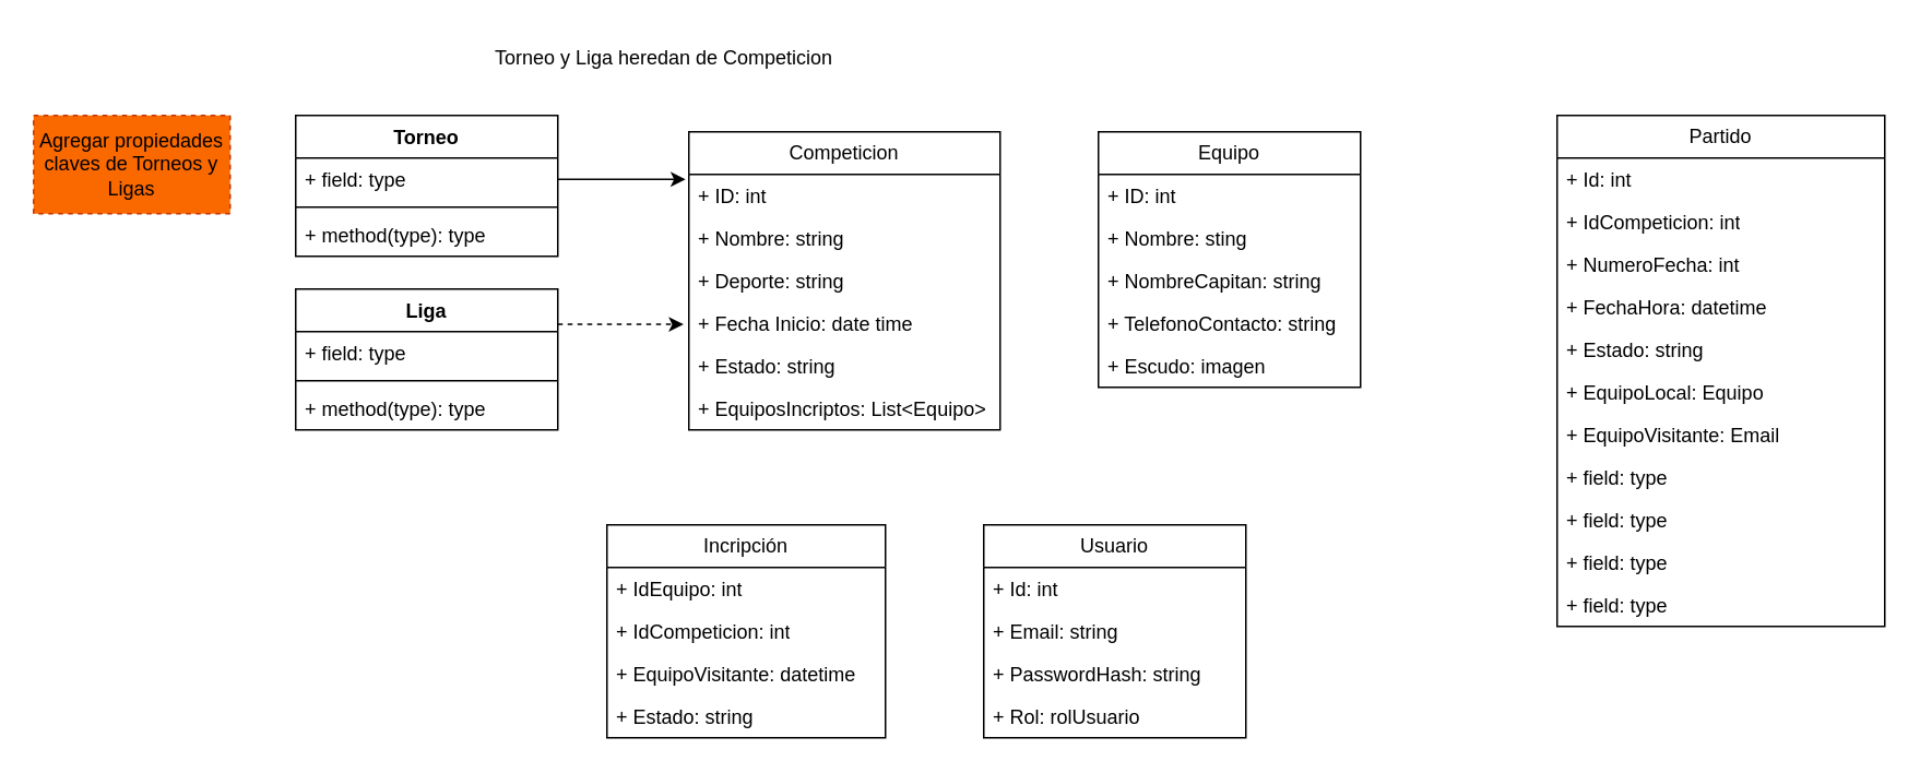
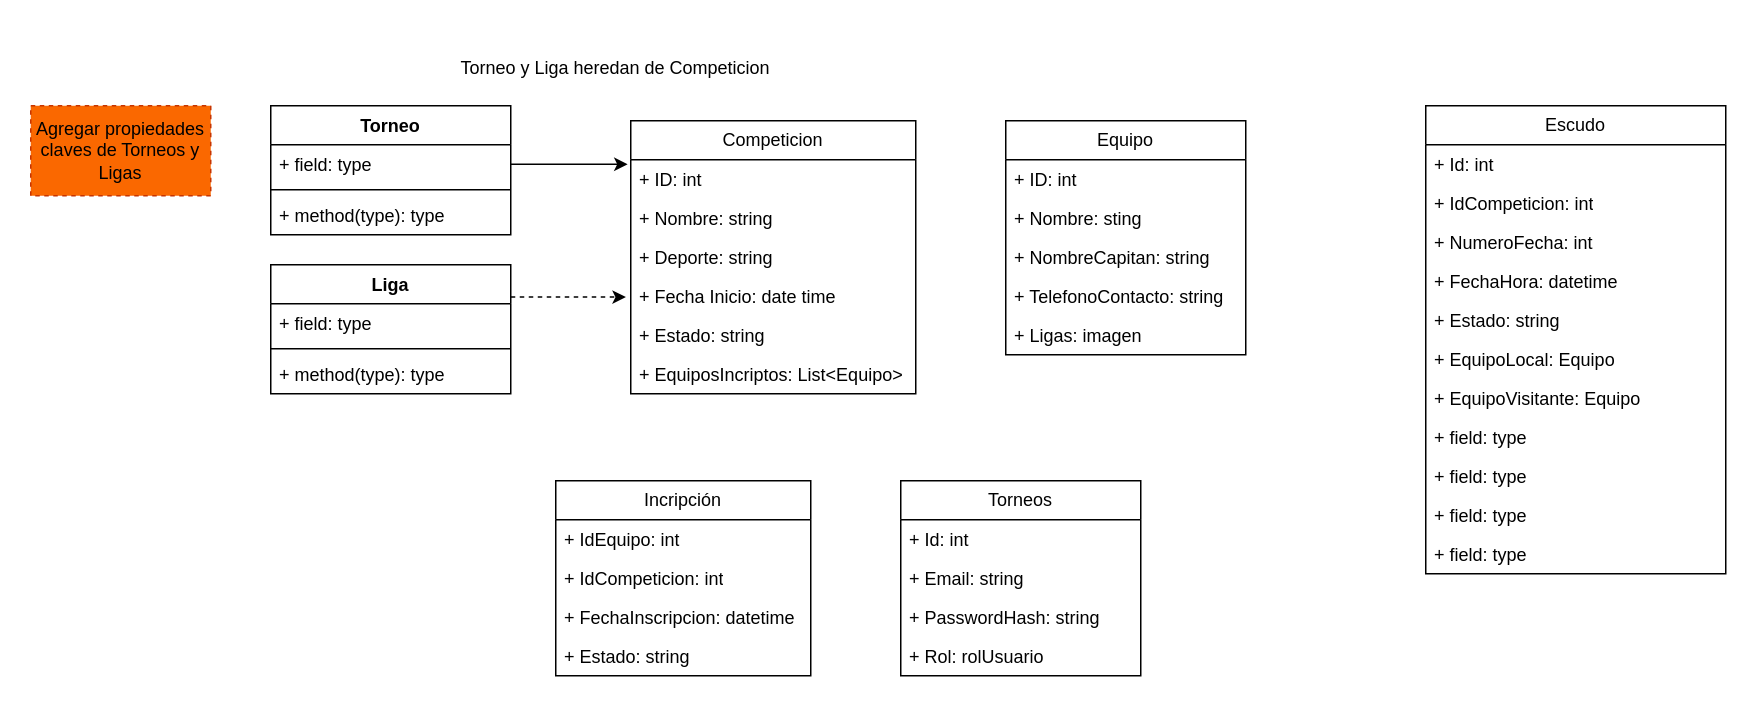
  <mxCell id="0" />
  <mxCell id="1" parent="0" />
  <mxCell id="2" value="Competicion" style="swimlane;fontStyle=0;childLayout=stackLayout;horizontal=1;startSize=26;fillColor=none;horizontalStack=0;resizeParent=1;resizeParentMax=0;resizeLast=0;collapsible=1;marginBottom=0;whiteSpace=wrap;html=1;" parent="1" vertex="1"><mxGeometry x="420" y="80" width="190" height="182" as="geometry" /></mxCell>
  <mxCell id="3" value="+ ID: int" style="text;strokeColor=none;fillColor=none;align=left;verticalAlign=top;spacingLeft=4;spacingRight=4;overflow=hidden;rotatable=0;points=[[0,0.5],[1,0.5]];portConstraint=eastwest;whiteSpace=wrap;html=1;" parent="2" vertex="1"><mxGeometry y="26" width="190" height="26" as="geometry" /></mxCell>
  <mxCell id="4" value="+ Nombre: string" style="text;strokeColor=none;fillColor=none;align=left;verticalAlign=top;spacingLeft=4;spacingRight=4;overflow=hidden;rotatable=0;points=[[0,0.5],[1,0.5]];portConstraint=eastwest;whiteSpace=wrap;html=1;" parent="2" vertex="1"><mxGeometry y="52" width="190" height="26" as="geometry" /></mxCell>
  <mxCell id="5" value="+ Deporte: string" style="text;strokeColor=none;fillColor=none;align=left;verticalAlign=top;spacingLeft=4;spacingRight=4;overflow=hidden;rotatable=0;points=[[0,0.5],[1,0.5]];portConstraint=eastwest;whiteSpace=wrap;html=1;" parent="2" vertex="1"><mxGeometry y="78" width="190" height="26" as="geometry" /></mxCell>
  <mxCell id="6" value="+ Fecha Inicio: date time" style="text;strokeColor=none;fillColor=none;align=left;verticalAlign=top;spacingLeft=4;spacingRight=4;overflow=hidden;rotatable=0;points=[[0,0.5],[1,0.5]];portConstraint=eastwest;whiteSpace=wrap;html=1;" vertex="1" parent="2"><mxGeometry y="104" width="190" height="26" as="geometry" /></mxCell>
  <mxCell id="7" value="+ Estado: string" style="text;strokeColor=none;fillColor=none;align=left;verticalAlign=top;spacingLeft=4;spacingRight=4;overflow=hidden;rotatable=0;points=[[0,0.5],[1,0.5]];portConstraint=eastwest;whiteSpace=wrap;html=1;" parent="2" vertex="1"><mxGeometry y="130" width="190" height="26" as="geometry" /></mxCell>
  <mxCell id="8" value="+ EquiposIncriptos: List&amp;lt;Equipo&amp;gt;" style="text;strokeColor=none;fillColor=none;align=left;verticalAlign=top;spacingLeft=4;spacingRight=4;overflow=hidden;rotatable=0;points=[[0,0.5],[1,0.5]];portConstraint=eastwest;whiteSpace=wrap;html=1;" vertex="1" parent="2"><mxGeometry y="156" width="190" height="26" as="geometry" /></mxCell>
  <mxCell id="9" value="Equipo" style="swimlane;fontStyle=0;childLayout=stackLayout;horizontal=1;startSize=26;horizontalStack=0;resizeParent=1;resizeParentMax=0;resizeLast=0;collapsible=1;marginBottom=0;whiteSpace=wrap;html=1;" parent="1" vertex="1"><mxGeometry x="670" y="80" width="160" height="156" as="geometry" /></mxCell>
  <mxCell id="10" value="+ ID: int" style="text;strokeColor=none;fillColor=none;align=left;verticalAlign=top;spacingLeft=4;spacingRight=4;overflow=hidden;rotatable=0;points=[[0,0.5],[1,0.5]];portConstraint=eastwest;whiteSpace=wrap;html=1;" parent="9" vertex="1"><mxGeometry y="26" width="160" height="26" as="geometry" /></mxCell>
  <mxCell id="11" value="+ Nombre: sting" style="text;strokeColor=none;fillColor=none;align=left;verticalAlign=top;spacingLeft=4;spacingRight=4;overflow=hidden;rotatable=0;points=[[0,0.5],[1,0.5]];portConstraint=eastwest;whiteSpace=wrap;html=1;" parent="9" vertex="1"><mxGeometry y="52" width="160" height="26" as="geometry" /></mxCell>
  <mxCell id="12" value="+ NombreCapitan: string" style="text;strokeColor=none;fillColor=none;align=left;verticalAlign=top;spacingLeft=4;spacingRight=4;overflow=hidden;rotatable=0;points=[[0,0.5],[1,0.5]];portConstraint=eastwest;whiteSpace=wrap;html=1;" vertex="1" parent="9"><mxGeometry y="78" width="160" height="26" as="geometry" /></mxCell>
  <mxCell id="13" value="+ TelefonoContacto: string" style="text;strokeColor=none;fillColor=none;align=left;verticalAlign=top;spacingLeft=4;spacingRight=4;overflow=hidden;rotatable=0;points=[[0,0.5],[1,0.5]];portConstraint=eastwest;whiteSpace=wrap;html=1;" vertex="1" parent="9"><mxGeometry y="104" width="160" height="26" as="geometry" /></mxCell>
- <mxCell id="14" value="+ Escudo: imagen" style="text;strokeColor=none;fillColor=none;align=left;verticalAlign=top;spacingLeft=4;spacingRight=4;overflow=hidden;rotatable=0;points=[[0,0.5],[1,0.5]];portConstraint=eastwest;whiteSpace=wrap;html=1;" parent="9" vertex="1"><mxGeometry y="130" width="160" height="26" as="geometry" /></mxCell>
- <mxCell id="15" value="Partido" style="swimlane;fontStyle=0;childLayout=stackLayout;horizontal=1;startSize=26;fillColor=none;horizontalStack=0;resizeParent=1;resizeParentMax=0;resizeLast=0;collapsible=1;marginBottom=0;whiteSpace=wrap;html=1;" parent="1" vertex="1"><mxGeometry x="950" y="70" width="200" height="312" as="geometry" /></mxCell>
+ <mxCell id="14" value="+ Ligas: imagen" style="text;strokeColor=none;fillColor=none;align=left;verticalAlign=top;spacingLeft=4;spacingRight=4;overflow=hidden;rotatable=0;points=[[0,0.5],[1,0.5]];portConstraint=eastwest;whiteSpace=wrap;html=1;" parent="9" vertex="1"><mxGeometry y="130" width="160" height="26" as="geometry" /></mxCell>
+ <mxCell id="15" value="Escudo" style="swimlane;fontStyle=0;childLayout=stackLayout;horizontal=1;startSize=26;fillColor=none;horizontalStack=0;resizeParent=1;resizeParentMax=0;resizeLast=0;collapsible=1;marginBottom=0;whiteSpace=wrap;html=1;" parent="1" vertex="1"><mxGeometry x="950" y="70" width="200" height="312" as="geometry" /></mxCell>
  <mxCell id="16" value="+ Id: int" style="text;strokeColor=none;fillColor=none;align=left;verticalAlign=top;spacingLeft=4;spacingRight=4;overflow=hidden;rotatable=0;points=[[0,0.5],[1,0.5]];portConstraint=eastwest;whiteSpace=wrap;html=1;" parent="15" vertex="1"><mxGeometry y="26" width="200" height="26" as="geometry" /></mxCell>
  <mxCell id="17" value="+ IdCompeticion: int" style="text;strokeColor=none;fillColor=none;align=left;verticalAlign=top;spacingLeft=4;spacingRight=4;overflow=hidden;rotatable=0;points=[[0,0.5],[1,0.5]];portConstraint=eastwest;whiteSpace=wrap;html=1;" vertex="1" parent="15"><mxGeometry y="52" width="200" height="26" as="geometry" /></mxCell>
  <mxCell id="18" value="+ NumeroFecha: int" style="text;strokeColor=none;fillColor=none;align=left;verticalAlign=top;spacingLeft=4;spacingRight=4;overflow=hidden;rotatable=0;points=[[0,0.5],[1,0.5]];portConstraint=eastwest;whiteSpace=wrap;html=1;" parent="15" vertex="1"><mxGeometry y="78" width="200" height="26" as="geometry" /></mxCell>
  <mxCell id="19" value="+ FechaHora: datetime" style="text;strokeColor=none;fillColor=none;align=left;verticalAlign=top;spacingLeft=4;spacingRight=4;overflow=hidden;rotatable=0;points=[[0,0.5],[1,0.5]];portConstraint=eastwest;whiteSpace=wrap;html=1;" parent="15" vertex="1"><mxGeometry y="104" width="200" height="26" as="geometry" /></mxCell>
  <mxCell id="20" value="+ Estado: string" style="text;strokeColor=none;fillColor=none;align=left;verticalAlign=top;spacingLeft=4;spacingRight=4;overflow=hidden;rotatable=0;points=[[0,0.5],[1,0.5]];portConstraint=eastwest;whiteSpace=wrap;html=1;" vertex="1" parent="15"><mxGeometry y="130" width="200" height="26" as="geometry" /></mxCell>
  <mxCell id="21" value="+ EquipoLocal: Equipo" style="text;strokeColor=none;fillColor=none;align=left;verticalAlign=top;spacingLeft=4;spacingRight=4;overflow=hidden;rotatable=0;points=[[0,0.5],[1,0.5]];portConstraint=eastwest;whiteSpace=wrap;html=1;" vertex="1" parent="15"><mxGeometry y="156" width="200" height="26" as="geometry" /></mxCell>
- <mxCell id="22" value="+ EquipoVisitante: Email" style="text;strokeColor=none;fillColor=none;align=left;verticalAlign=top;spacingLeft=4;spacingRight=4;overflow=hidden;rotatable=0;points=[[0,0.5],[1,0.5]];portConstraint=eastwest;whiteSpace=wrap;html=1;" vertex="1" parent="15"><mxGeometry y="182" width="200" height="26" as="geometry" /></mxCell>
+ <mxCell id="22" value="+ EquipoVisitante: Equipo" style="text;strokeColor=none;fillColor=none;align=left;verticalAlign=top;spacingLeft=4;spacingRight=4;overflow=hidden;rotatable=0;points=[[0,0.5],[1,0.5]];portConstraint=eastwest;whiteSpace=wrap;html=1;" vertex="1" parent="15"><mxGeometry y="182" width="200" height="26" as="geometry" /></mxCell>
  <mxCell id="23" value="+ field: type" style="text;strokeColor=none;fillColor=none;align=left;verticalAlign=top;spacingLeft=4;spacingRight=4;overflow=hidden;rotatable=0;points=[[0,0.5],[1,0.5]];portConstraint=eastwest;whiteSpace=wrap;html=1;" vertex="1" parent="15"><mxGeometry y="208" width="200" height="26" as="geometry" /></mxCell>
  <mxCell id="24" value="+ field: type" style="text;strokeColor=none;fillColor=none;align=left;verticalAlign=top;spacingLeft=4;spacingRight=4;overflow=hidden;rotatable=0;points=[[0,0.5],[1,0.5]];portConstraint=eastwest;whiteSpace=wrap;html=1;" vertex="1" parent="15"><mxGeometry y="234" width="200" height="26" as="geometry" /></mxCell>
  <mxCell id="25" value="+ field: type" style="text;strokeColor=none;fillColor=none;align=left;verticalAlign=top;spacingLeft=4;spacingRight=4;overflow=hidden;rotatable=0;points=[[0,0.5],[1,0.5]];portConstraint=eastwest;whiteSpace=wrap;html=1;" vertex="1" parent="15"><mxGeometry y="260" width="200" height="26" as="geometry" /></mxCell>
  <mxCell id="26" value="+ field: type" style="text;strokeColor=none;fillColor=none;align=left;verticalAlign=top;spacingLeft=4;spacingRight=4;overflow=hidden;rotatable=0;points=[[0,0.5],[1,0.5]];portConstraint=eastwest;whiteSpace=wrap;html=1;" vertex="1" parent="15"><mxGeometry y="286" width="200" height="26" as="geometry" /></mxCell>
- <mxCell id="27" value="Usuario" style="swimlane;fontStyle=0;childLayout=stackLayout;horizontal=1;startSize=26;fillColor=none;horizontalStack=0;resizeParent=1;resizeParentMax=0;resizeLast=0;collapsible=1;marginBottom=0;whiteSpace=wrap;html=1;" parent="1" vertex="1"><mxGeometry x="600" y="320" width="160" height="130" as="geometry" /></mxCell>
+ <mxCell id="27" value="Torneos" style="swimlane;fontStyle=0;childLayout=stackLayout;horizontal=1;startSize=26;fillColor=none;horizontalStack=0;resizeParent=1;resizeParentMax=0;resizeLast=0;collapsible=1;marginBottom=0;whiteSpace=wrap;html=1;" parent="1" vertex="1"><mxGeometry x="600" y="320" width="160" height="130" as="geometry" /></mxCell>
  <mxCell id="28" value="+ Id: int" style="text;strokeColor=none;fillColor=none;align=left;verticalAlign=top;spacingLeft=4;spacingRight=4;overflow=hidden;rotatable=0;points=[[0,0.5],[1,0.5]];portConstraint=eastwest;whiteSpace=wrap;html=1;" parent="27" vertex="1"><mxGeometry y="26" width="160" height="26" as="geometry" /></mxCell>
  <mxCell id="29" value="+ Email: string" style="text;strokeColor=none;fillColor=none;align=left;verticalAlign=top;spacingLeft=4;spacingRight=4;overflow=hidden;rotatable=0;points=[[0,0.5],[1,0.5]];portConstraint=eastwest;whiteSpace=wrap;html=1;" parent="27" vertex="1"><mxGeometry y="52" width="160" height="26" as="geometry" /></mxCell>
  <mxCell id="30" value="+ PasswordHash: string" style="text;strokeColor=none;fillColor=none;align=left;verticalAlign=top;spacingLeft=4;spacingRight=4;overflow=hidden;rotatable=0;points=[[0,0.5],[1,0.5]];portConstraint=eastwest;whiteSpace=wrap;html=1;" parent="27" vertex="1"><mxGeometry y="78" width="160" height="26" as="geometry" /></mxCell>
  <mxCell id="31" value="+ Rol: rolUsuario" style="text;strokeColor=none;fillColor=none;align=left;verticalAlign=top;spacingLeft=4;spacingRight=4;overflow=hidden;rotatable=0;points=[[0,0.5],[1,0.5]];portConstraint=eastwest;whiteSpace=wrap;html=1;" vertex="1" parent="27"><mxGeometry y="104" width="160" height="26" as="geometry" /></mxCell>
  <mxCell id="32" value="Torneo" style="swimlane;fontStyle=1;align=center;verticalAlign=top;childLayout=stackLayout;horizontal=1;startSize=26;horizontalStack=0;resizeParent=1;resizeParentMax=0;resizeLast=0;collapsible=1;marginBottom=0;whiteSpace=wrap;html=1;" vertex="1" parent="1"><mxGeometry x="180" y="70" width="160" height="86" as="geometry" /></mxCell>
  <mxCell id="33" value="+ field: type" style="text;strokeColor=none;fillColor=none;align=left;verticalAlign=top;spacingLeft=4;spacingRight=4;overflow=hidden;rotatable=0;points=[[0,0.5],[1,0.5]];portConstraint=eastwest;whiteSpace=wrap;html=1;" vertex="1" parent="32"><mxGeometry y="26" width="160" height="26" as="geometry" /></mxCell>
  <mxCell id="34" value="" style="line;strokeWidth=1;fillColor=none;align=left;verticalAlign=middle;spacingTop=-1;spacingLeft=3;spacingRight=3;rotatable=0;labelPosition=right;points=[];portConstraint=eastwest;strokeColor=inherit;" vertex="1" parent="32"><mxGeometry y="52" width="160" height="8" as="geometry" /></mxCell>
  <mxCell id="35" value="+ method(type): type" style="text;strokeColor=none;fillColor=none;align=left;verticalAlign=top;spacingLeft=4;spacingRight=4;overflow=hidden;rotatable=0;points=[[0,0.5],[1,0.5]];portConstraint=eastwest;whiteSpace=wrap;html=1;" vertex="1" parent="32"><mxGeometry y="60" width="160" height="26" as="geometry" /></mxCell>
  <mxCell id="36" value="Liga" style="swimlane;fontStyle=1;align=center;verticalAlign=top;childLayout=stackLayout;horizontal=1;startSize=26;horizontalStack=0;resizeParent=1;resizeParentMax=0;resizeLast=0;collapsible=1;marginBottom=0;whiteSpace=wrap;html=1;" vertex="1" parent="1"><mxGeometry x="180" y="176" width="160" height="86" as="geometry" /></mxCell>
  <mxCell id="37" value="+ field: type" style="text;strokeColor=none;fillColor=none;align=left;verticalAlign=top;spacingLeft=4;spacingRight=4;overflow=hidden;rotatable=0;points=[[0,0.5],[1,0.5]];portConstraint=eastwest;whiteSpace=wrap;html=1;" vertex="1" parent="36"><mxGeometry y="26" width="160" height="26" as="geometry" /></mxCell>
  <mxCell id="38" value="" style="line;strokeWidth=1;fillColor=none;align=left;verticalAlign=middle;spacingTop=-1;spacingLeft=3;spacingRight=3;rotatable=0;labelPosition=right;points=[];portConstraint=eastwest;strokeColor=inherit;" vertex="1" parent="36"><mxGeometry y="52" width="160" height="8" as="geometry" /></mxCell>
  <mxCell id="39" value="+ method(type): type" style="text;strokeColor=none;fillColor=none;align=left;verticalAlign=top;spacingLeft=4;spacingRight=4;overflow=hidden;rotatable=0;points=[[0,0.5],[1,0.5]];portConstraint=eastwest;whiteSpace=wrap;html=1;" vertex="1" parent="36"><mxGeometry y="60" width="160" height="26" as="geometry" /></mxCell>
  <mxCell id="40" style="edgeStyle=orthogonalEdgeStyle;rounded=0;orthogonalLoop=1;jettySize=auto;html=1;exitX=1;exitY=0.25;exitDx=0;exitDy=0;entryX=-0.017;entryY=0.522;entryDx=0;entryDy=0;entryPerimeter=0;dashed=1;" edge="1" parent="1" source="36" target="6"><mxGeometry relative="1" as="geometry" /></mxCell>
  <mxCell id="41" style="edgeStyle=orthogonalEdgeStyle;rounded=0;orthogonalLoop=1;jettySize=auto;html=1;exitX=1;exitY=0.5;exitDx=0;exitDy=0;entryX=-0.011;entryY=0.115;entryDx=0;entryDy=0;entryPerimeter=0;" edge="1" parent="1" source="33" target="3"><mxGeometry relative="1" as="geometry" /></mxCell>
- <mxCell id="42" value="Torneo y Liga heredan de Competicion" style="text;html=1;whiteSpace=wrap;strokeColor=none;fillColor=none;align=center;verticalAlign=middle;rounded=0;" vertex="1" parent="1"><mxGeometry x="290" y="20" width="230" height="30" as="geometry" /></mxCell>
+ <mxCell id="42" value="Torneo y Liga heredan de Competicion" style="text;html=1;whiteSpace=wrap;strokeColor=none;fillColor=none;align=center;verticalAlign=middle;rounded=0;" vertex="1" parent="1"><mxGeometry x="295" y="30" width="230" height="30" as="geometry" /></mxCell>
  <mxCell id="43" value="Agregar propiedades claves de Torneos y Ligas" style="rounded=0;whiteSpace=wrap;html=1;fillColor=#fa6800;fontColor=#000000;strokeColor=#C73500;dashed=1;" vertex="1" parent="1"><mxGeometry x="20" y="70" width="120" height="60" as="geometry" /></mxCell>
  <mxCell id="44" value="Incripción" style="swimlane;fontStyle=0;childLayout=stackLayout;horizontal=1;startSize=26;fillColor=none;horizontalStack=0;resizeParent=1;resizeParentMax=0;resizeLast=0;collapsible=1;marginBottom=0;whiteSpace=wrap;html=1;" vertex="1" parent="1"><mxGeometry x="370" y="320" width="170" height="130" as="geometry" /></mxCell>
  <mxCell id="45" value="+ IdEquipo: int" style="text;strokeColor=none;fillColor=none;align=left;verticalAlign=top;spacingLeft=4;spacingRight=4;overflow=hidden;rotatable=0;points=[[0,0.5],[1,0.5]];portConstraint=eastwest;whiteSpace=wrap;html=1;" vertex="1" parent="44"><mxGeometry y="26" width="170" height="26" as="geometry" /></mxCell>
  <mxCell id="46" value="+ IdCompeticion: int" style="text;strokeColor=none;fillColor=none;align=left;verticalAlign=top;spacingLeft=4;spacingRight=4;overflow=hidden;rotatable=0;points=[[0,0.5],[1,0.5]];portConstraint=eastwest;whiteSpace=wrap;html=1;" vertex="1" parent="44"><mxGeometry y="52" width="170" height="26" as="geometry" /></mxCell>
- <mxCell id="47" value="+ EquipoVisitante: datetime" style="text;strokeColor=none;fillColor=none;align=left;verticalAlign=top;spacingLeft=4;spacingRight=4;overflow=hidden;rotatable=0;points=[[0,0.5],[1,0.5]];portConstraint=eastwest;whiteSpace=wrap;html=1;" vertex="1" parent="44"><mxGeometry y="78" width="170" height="26" as="geometry" /></mxCell>
+ <mxCell id="47" value="+ FechaInscripcion: datetime" style="text;strokeColor=none;fillColor=none;align=left;verticalAlign=top;spacingLeft=4;spacingRight=4;overflow=hidden;rotatable=0;points=[[0,0.5],[1,0.5]];portConstraint=eastwest;whiteSpace=wrap;html=1;" vertex="1" parent="44"><mxGeometry y="78" width="170" height="26" as="geometry" /></mxCell>
  <mxCell id="48" value="+ Estado: string" style="text;strokeColor=none;fillColor=none;align=left;verticalAlign=top;spacingLeft=4;spacingRight=4;overflow=hidden;rotatable=0;points=[[0,0.5],[1,0.5]];portConstraint=eastwest;whiteSpace=wrap;html=1;" vertex="1" parent="44"><mxGeometry y="104" width="170" height="26" as="geometry" /></mxCell>
